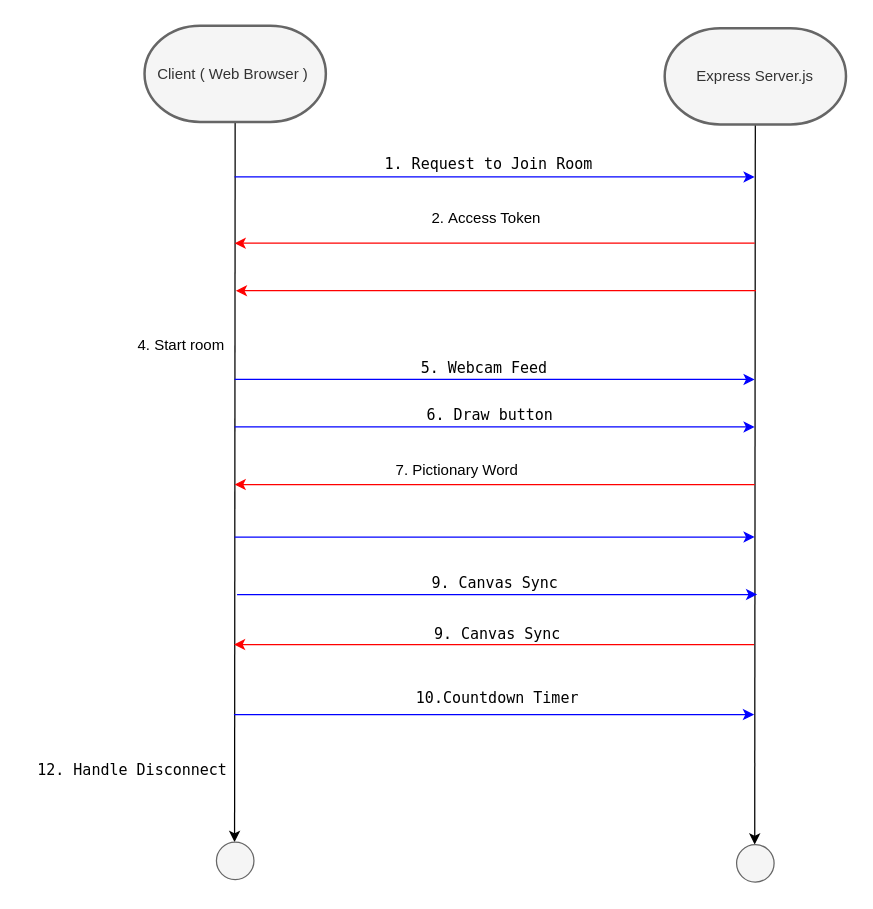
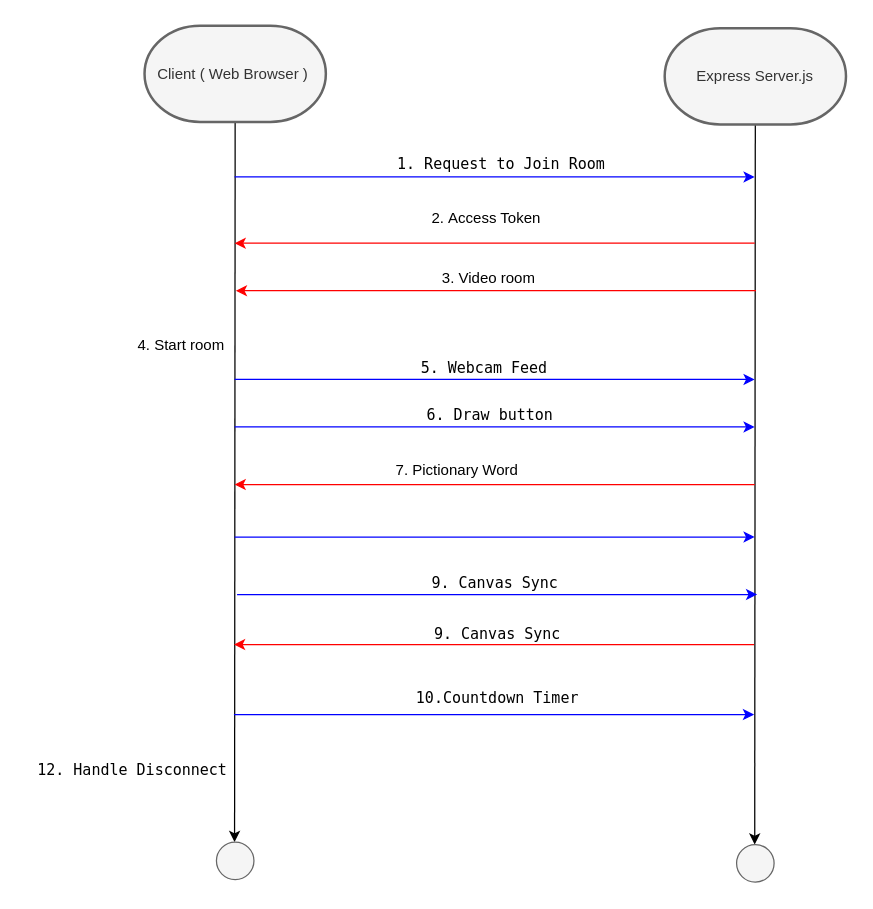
  <mxCell id="0" />
  <mxCell id="1" parent="0" />
  <mxCell id="2" value="" style="group" vertex="1" connectable="0" parent="1"><mxGeometry x="115" y="20" width="145" height="683" as="geometry" /></mxCell>
  <mxCell id="3" style="edgeStyle=none;html=1;strokeColor=#000000;" edge="1" parent="2" source="4"><mxGeometry relative="1" as="geometry"><mxPoint x="72" y="653" as="targetPoint" /></mxGeometry></mxCell>
  <mxCell id="4" value="Client ( Web Browser )&amp;nbsp;" style="strokeWidth=2;html=1;shape=mxgraph.flowchart.terminator;whiteSpace=wrap;fillColor=#f5f5f5;fontColor=#333333;strokeColor=#666666;" vertex="1" parent="2"><mxGeometry width="145" height="77" as="geometry" /></mxCell>
  <mxCell id="5" value="" style="verticalLabelPosition=bottom;verticalAlign=top;html=1;shape=mxgraph.flowchart.on-page_reference;fillColor=#f5f5f5;fontColor=#333333;strokeColor=#666666;" vertex="1" parent="2"><mxGeometry x="57.5" y="653" width="30" height="30" as="geometry" /></mxCell>
  <mxCell id="6" value="4. Start room" style="text;html=1;align=center;verticalAlign=middle;resizable=0;points=[];autosize=1;strokeColor=none;fillColor=none;fontColor=#000000;" vertex="1" parent="2"><mxGeometry x="-15" y="243" width="87" height="26" as="geometry" /></mxCell>
  <mxCell id="7" value="" style="group" vertex="1" connectable="0" parent="1"><mxGeometry x="531" y="22" width="145" height="683" as="geometry" /></mxCell>
  <mxCell id="8" style="edgeStyle=none;html=1;strokeColor=#000000;" edge="1" parent="7" source="9"><mxGeometry relative="1" as="geometry"><mxPoint x="72" y="653" as="targetPoint" /></mxGeometry></mxCell>
  <mxCell id="9" value="Express Server.js" style="strokeWidth=2;html=1;shape=mxgraph.flowchart.terminator;whiteSpace=wrap;fillColor=#f5f5f5;fontColor=#333333;strokeColor=#666666;" vertex="1" parent="7"><mxGeometry width="145" height="77" as="geometry" /></mxCell>
  <mxCell id="10" value="" style="verticalLabelPosition=bottom;verticalAlign=top;html=1;shape=mxgraph.flowchart.on-page_reference;fillColor=#f5f5f5;fontColor=#333333;strokeColor=#666666;" vertex="1" parent="7"><mxGeometry x="57.5" y="653" width="30" height="30" as="geometry" /></mxCell>
  <mxCell id="11" value="" style="endArrow=classic;html=1;strokeColor=#0000FF;" edge="1" parent="1"><mxGeometry width="50" height="50" relative="1" as="geometry"><mxPoint x="187" y="141" as="sourcePoint" /><mxPoint x="603" y="141" as="targetPoint" /></mxGeometry></mxCell>
- <mxCell id="12" value="&lt;div style=&quot;text-align: left;&quot;&gt;&lt;span style=&quot;background-color: initial;&quot;&gt;&lt;font style=&quot;font-size: 12px;&quot; face=&quot;Söhne Mono, Monaco, Andale Mono, Ubuntu Mono, monospace&quot;&gt;1. Request to Join Room&lt;/font&gt;&lt;/span&gt;&lt;/div&gt;" style="text;html=1;align=center;verticalAlign=middle;resizable=0;points=[];autosize=1;fontColor=#000000;" vertex="1" parent="1"><mxGeometry x="298" y="118" width="184" height="26" as="geometry" /></mxCell>
+ <mxCell id="12" value="&lt;div style=&quot;text-align: left;&quot;&gt;&lt;span style=&quot;background-color: initial;&quot;&gt;&lt;font style=&quot;font-size: 12px;&quot; face=&quot;Söhne Mono, Monaco, Andale Mono, Ubuntu Mono, monospace&quot;&gt;1. Request to Join Room&lt;/font&gt;&lt;/span&gt;&lt;/div&gt;" style="text;html=1;align=center;verticalAlign=middle;resizable=0;points=[];autosize=1;fontColor=#000000;" vertex="1" parent="1"><mxGeometry x="308" y="118" width="184" height="26" as="geometry" /></mxCell>
  <mxCell id="13" value="" style="endArrow=classic;html=1;strokeColor=#FF0000;" edge="1" parent="1"><mxGeometry width="50" height="50" relative="1" as="geometry"><mxPoint x="603" y="194" as="sourcePoint" /><mxPoint x="187" y="194" as="targetPoint" /></mxGeometry></mxCell>
  <mxCell id="14" value="2.&amp;nbsp;Access Token" style="text;html=1;align=center;verticalAlign=middle;resizable=0;points=[];autosize=1;strokeColor=none;fillColor=none;fontColor=#000000;" vertex="1" parent="1"><mxGeometry x="335" y="161" width="105" height="26" as="geometry" /></mxCell>
  <mxCell id="15" value="" style="endArrow=classic;html=1;strokeColor=#FF0000;" edge="1" parent="1"><mxGeometry width="50" height="50" relative="1" as="geometry"><mxPoint x="604" y="232" as="sourcePoint" /><mxPoint x="188" y="232" as="targetPoint" /></mxGeometry></mxCell>
+ <mxCell id="16" value="3. Video room" style="text;html=1;align=center;verticalAlign=middle;resizable=0;points=[];autosize=1;strokeColor=none;fillColor=none;fontColor=#000000;" vertex="1" parent="1"><mxGeometry x="343" y="209" width="93" height="26" as="geometry" /></mxCell>
  <mxCell id="17" value="" style="endArrow=classic;html=1;strokeColor=#0000FF;" edge="1" parent="1"><mxGeometry width="50" height="50" relative="1" as="geometry"><mxPoint x="187" y="303" as="sourcePoint" /><mxPoint x="603" y="303" as="targetPoint" /></mxGeometry></mxCell>
  <mxCell id="18" value="&lt;div style=&quot;text-align: left;&quot;&gt;&lt;span style=&quot;background-color: initial;&quot;&gt;&lt;font style=&quot;font-size: 12px;&quot; face=&quot;Söhne Mono, Monaco, Andale Mono, Ubuntu Mono, monospace&quot;&gt;5.&amp;nbsp;&lt;/font&gt;&lt;/span&gt;&lt;span style=&quot;font-family: &amp;quot;Söhne Mono&amp;quot;, Monaco, &amp;quot;Andale Mono&amp;quot;, &amp;quot;Ubuntu Mono&amp;quot;, monospace; background-color: initial;&quot;&gt;Webcam Feed&amp;nbsp;&lt;/span&gt;&lt;/div&gt;" style="text;html=1;align=center;verticalAlign=middle;resizable=0;points=[];autosize=1;fontColor=#000000;" vertex="1" parent="1"><mxGeometry x="327" y="281" width="126" height="26" as="geometry" /></mxCell>
  <mxCell id="19" value="" style="endArrow=classic;html=1;strokeColor=#FF0000;" edge="1" parent="1"><mxGeometry width="50" height="50" relative="1" as="geometry"><mxPoint x="603" y="387" as="sourcePoint" /><mxPoint x="187" y="387" as="targetPoint" /></mxGeometry></mxCell>
  <mxCell id="20" value="7.&amp;nbsp;Pictionary Word&amp;nbsp;&amp;nbsp;" style="text;html=1;align=center;verticalAlign=middle;resizable=0;points=[];autosize=1;strokeColor=none;fillColor=none;fontColor=#000000;" vertex="1" parent="1"><mxGeometry x="306" y="363" width="123" height="26" as="geometry" /></mxCell>
  <mxCell id="21" value="" style="endArrow=classic;html=1;strokeColor=#0000FF;" edge="1" parent="1"><mxGeometry width="50" height="50" relative="1" as="geometry"><mxPoint x="187" y="341" as="sourcePoint" /><mxPoint x="603" y="341" as="targetPoint" /></mxGeometry></mxCell>
  <mxCell id="22" value="&lt;div style=&quot;text-align: left;&quot;&gt;&lt;font face=&quot;Söhne Mono, Monaco, Andale Mono, Ubuntu Mono, monospace&quot;&gt;6. Draw button&lt;/font&gt;&lt;/div&gt;" style="text;html=1;align=center;verticalAlign=middle;resizable=0;points=[];autosize=1;fontColor=#000000;" vertex="1" parent="1"><mxGeometry x="331" y="319" width="119" height="26" as="geometry" /></mxCell>
  <mxCell id="23" value="" style="endArrow=classic;html=1;strokeColor=#0000FF;" edge="1" parent="1"><mxGeometry width="50" height="50" relative="1" as="geometry"><mxPoint x="187" y="429" as="sourcePoint" /><mxPoint x="603" y="429" as="targetPoint" /></mxGeometry></mxCell>
  <mxCell id="24" value="" style="endArrow=classic;html=1;strokeColor=#0000FF;" edge="1" parent="1"><mxGeometry width="50" height="50" relative="1" as="geometry"><mxPoint x="189" y="475" as="sourcePoint" /><mxPoint x="605" y="475" as="targetPoint" /></mxGeometry></mxCell>
  <mxCell id="25" value="&lt;div style=&quot;text-align: left;&quot;&gt;&lt;font face=&quot;Söhne Mono, Monaco, Andale Mono, Ubuntu Mono, monospace&quot;&gt;9.&amp;nbsp;&lt;/font&gt;&lt;span style=&quot;font-family: &amp;quot;Söhne Mono&amp;quot;, Monaco, &amp;quot;Andale Mono&amp;quot;, &amp;quot;Ubuntu Mono&amp;quot;, monospace; background-color: initial;&quot;&gt;Canvas Sync&lt;/span&gt;&lt;/div&gt;" style="text;html=1;align=center;verticalAlign=middle;resizable=0;points=[];autosize=1;fontColor=#000000;" vertex="1" parent="1"><mxGeometry x="335" y="453" width="119" height="26" as="geometry" /></mxCell>
  <mxCell id="26" value="" style="endArrow=classic;html=1;strokeColor=#FF0000;" edge="1" parent="1"><mxGeometry width="50" height="50" relative="1" as="geometry"><mxPoint x="602.5" y="515" as="sourcePoint" /><mxPoint x="186.5" y="515" as="targetPoint" /></mxGeometry></mxCell>
  <mxCell id="27" value="&lt;div style=&quot;text-align: left;&quot;&gt;&lt;font face=&quot;Söhne Mono, Monaco, Andale Mono, Ubuntu Mono, monospace&quot;&gt;9.&amp;nbsp;&lt;/font&gt;&lt;span style=&quot;font-family: &amp;quot;Söhne Mono&amp;quot;, Monaco, &amp;quot;Andale Mono&amp;quot;, &amp;quot;Ubuntu Mono&amp;quot;, monospace; background-color: initial;&quot;&gt;Canvas Sync&lt;/span&gt;&lt;/div&gt;" style="text;html=1;align=center;verticalAlign=middle;resizable=0;points=[];autosize=1;fontColor=#000000;" vertex="1" parent="1"><mxGeometry x="337.5" y="494" width="119" height="26" as="geometry" /></mxCell>
  <mxCell id="28" value="" style="endArrow=classic;html=1;strokeColor=#0000FF;" edge="1" parent="1"><mxGeometry width="50" height="50" relative="1" as="geometry"><mxPoint x="186.5" y="571" as="sourcePoint" /><mxPoint x="602.5" y="571" as="targetPoint" /></mxGeometry></mxCell>
  <mxCell id="29" value="&lt;div style=&quot;text-align: left;&quot;&gt;&lt;font face=&quot;Söhne Mono, Monaco, Andale Mono, Ubuntu Mono, monospace&quot;&gt;10.&lt;/font&gt;&lt;span style=&quot;font-family: &amp;quot;Söhne Mono&amp;quot;, Monaco, &amp;quot;Andale Mono&amp;quot;, &amp;quot;Ubuntu Mono&amp;quot;, monospace; background-color: initial;&quot;&gt;Countdown Timer&lt;/span&gt;&lt;/div&gt;&lt;div style=&quot;text-align: left;&quot;&gt;&lt;font face=&quot;Söhne Mono, Monaco, Andale Mono, Ubuntu Mono, monospace&quot;&gt;&amp;nbsp;&lt;/font&gt;&lt;/div&gt;&lt;span style=&quot;color: rgba(0, 0, 0, 0); font-family: monospace; font-size: 0px; text-align: start;&quot;&gt;%3CmxGraphModel%3E%3Croot%3E%3CmxCell%20id%3D%220%22%2F%3E%3CmxCell%20id%3D%221%22%20parent%3D%220%22%2F%3E%3CmxCell%20id%3D%222%22%20value%3D%22%22%20style%3D%22endArrow%3Dclassic%3Bhtml%3D1%3BstrokeColor%3D%230000FF%3B%22%20edge%3D%221%22%20parent%3D%221%22%3E%3CmxGeometry%20width%3D%2250%22%20height%3D%2250%22%20relative%3D%221%22%20as%3D%22geometry%22%3E%3CmxPoint%20x%3D%22192%22%20y%3D%22522%22%20as%3D%22sourcePoint%22%2F%3E%3CmxPoint%20x%3D%22608%22%20y%3D%22522%22%20as%3D%22targetPoint%22%2F%3E%3C%2FmxGeometry%3E%3C%2FmxCell%3E%3CmxCell%20id%3D%223%22%20value%3D%22%26lt%3Bdiv%20style%3D%26quot%3Btext-align%3A%20left%3B%26quot%3B%26gt%3B%26lt%3Bfont%20face%3D%26quot%3BS%C3%B6hne%20Mono%2C%20Monaco%2C%20Andale%20Mono%2C%20Ubuntu%20Mono%2C%20monospace%26quot%3B%26gt%3B9.%26amp%3Bnbsp%3B%26lt%3B%2Ffont%26gt%3B%26lt%3Bspan%20style%3D%26quot%3Bfont-family%3A%20%26amp%3Bquot%3BS%C3%B6hne%20Mono%26amp%3Bquot%3B%2C%20Monaco%2C%20%26amp%3Bquot%3BAndale%20Mono%26amp%3Bquot%3B%2C%20%26amp%3Bquot%3BUbuntu%20Mono%26amp%3Bquot%3B%2C%20monospace%3B%20background-color%3A%20initial%3B%26quot%3B%26gt%3BCanvas%20Sync%26lt%3B%2Fspan%26gt%3B%26lt%3B%2Fdiv%26gt%3B%22%20style%3D%22text%3Bhtml%3D1%3Balign%3Dcenter%3BverticalAlign%3Dmiddle%3Bresizable%3D0%3Bpoints%3D%5B%5D%3Bautosize%3D1%3BfontColor%3D%23000000%3B%22%20vertex%3D%221%22%20parent%3D%221%22%3E%3CmxGeometry%20x%3D%22338%22%20y%3D%22500%22%20width%3D%22119%22%20height%3D%2226%22%20as%3D%22geometry%22%2F%3E%3C%2FmxCell%3E%3C%2Froot%3E%3C%2FmxGraphModel&lt;/span&gt;" style="text;html=1;align=center;verticalAlign=middle;resizable=0;points=[];autosize=1;fontColor=#000000;" vertex="1" parent="1"><mxGeometry x="323" y="544" width="148" height="55" as="geometry" /></mxCell>
  <mxCell id="30" value="&lt;div style=&quot;text-align: left;&quot;&gt;&lt;font face=&quot;Söhne Mono, Monaco, Andale Mono, Ubuntu Mono, monospace&quot;&gt;12.&amp;nbsp;&lt;/font&gt;&lt;span style=&quot;font-family: &amp;quot;Söhne Mono&amp;quot;, Monaco, &amp;quot;Andale Mono&amp;quot;, &amp;quot;Ubuntu Mono&amp;quot;, monospace; background-color: initial;&quot;&gt;Handle Disconnect&lt;/span&gt;&lt;/div&gt;" style="text;html=1;align=center;verticalAlign=middle;resizable=0;points=[];autosize=1;fontColor=#000000;" vertex="1" parent="1"><mxGeometry x="20" y="603" width="169" height="26" as="geometry" /></mxCell>
